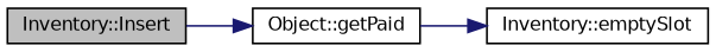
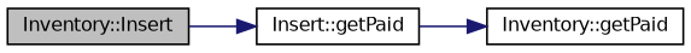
  digraph {
    rankdir=LR
    node [color=black fontname=Helvetica fontsize=10 shape=record]
    edge [color=midnightblue fontname=Helvetica fontsize=10 labelfontname=Helvetica labelfontsize=10 style=solid]
    n1 [fillcolor=grey75 fontcolor=black height=0.2 label="Inventory::Insert" style=filled width=0.4]
-   n2 [height=0.2 label="Object::getPaid" width=0.4]
-   n3 [height=0.2 label="Inventory::emptySlot" width=0.4]
+   n2 [height=0.2 label="Insert::getPaid" width=0.4]
+   n3 [height=0.2 label="Inventory::getPaid" width=0.4]
    n1 -> n2
    n2 -> n3
  }
